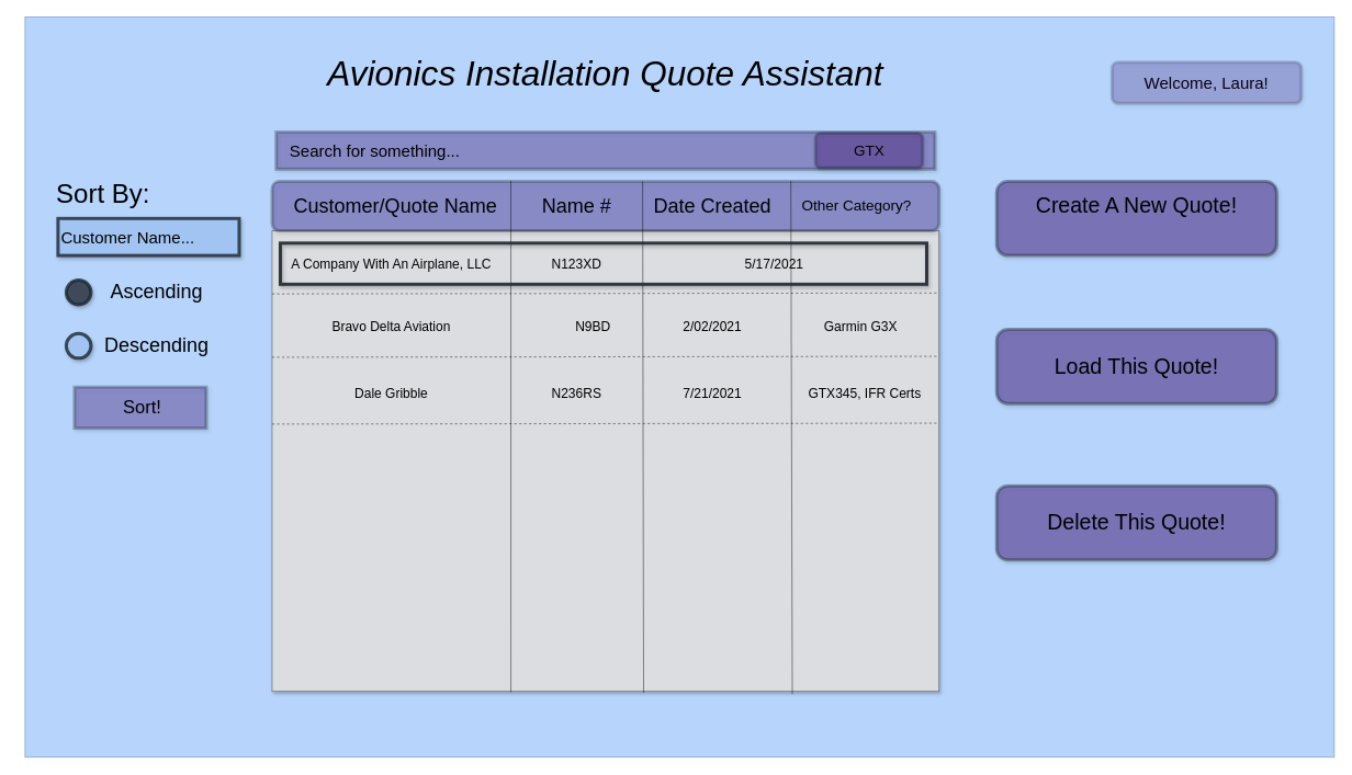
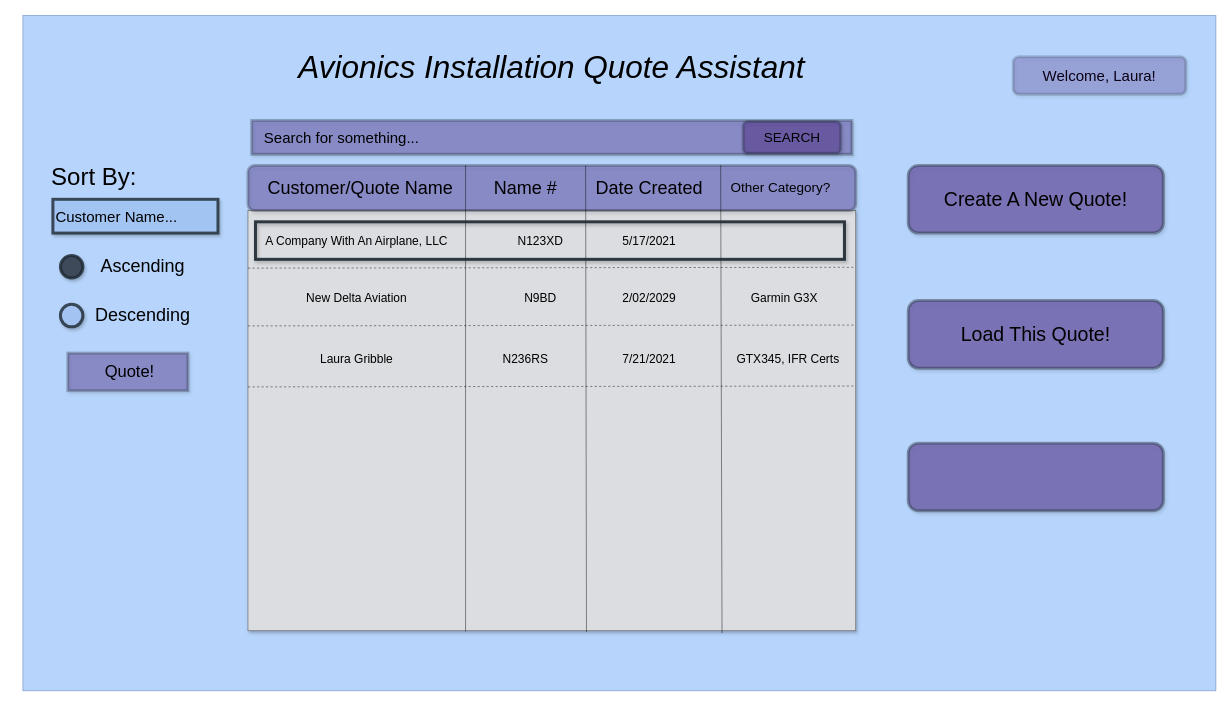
  <mxCell id="0" />
  <mxCell id="1" parent="0" />
  <mxCell id="2" value="" style="rounded=0;whiteSpace=wrap;html=1;flipH=1;strokeColor=#6c8ebf;opacity=80;fillColor=#A6CBFC;" parent="1" vertex="1"><mxGeometry x="30" y="20" width="1590" height="900" as="geometry" /></mxCell>
  <mxCell id="3" value="" style="rounded=0;whiteSpace=wrap;html=1;strokeColor=#666666;glass=0;sketch=0;shadow=1;opacity=90;fillColor=#E3E3E3;" parent="1" vertex="1"><mxGeometry x="330" y="280" width="810" height="560" as="geometry" /></mxCell>
  <mxCell id="4" value="" style="rounded=1;whiteSpace=wrap;html=1;fontColor=#ffffff;fillColor=#380070;shadow=1;opacity=30;strokeWidth=4;strokeColor=#1C2730;" parent="1" vertex="1"><mxGeometry x="330" y="220" width="810" height="60" as="geometry" /></mxCell>
  <mxCell id="5" value="&lt;div style=&quot;font-size: 24px&quot;&gt;&lt;font style=&quot;font-size: 24px&quot;&gt;Customer/Quote Name&lt;/font&gt;&lt;/div&gt;" style="text;html=1;strokeColor=none;fillColor=none;align=center;verticalAlign=middle;whiteSpace=wrap;rounded=0;shadow=1;glass=0;sketch=0;opacity=30;" parent="1" vertex="1"><mxGeometry x="340" y="230" width="280" height="40" as="geometry" /></mxCell>
  <mxCell id="6" value="" style="endArrow=none;html=1;entryX=0.358;entryY=-0.013;entryDx=0;entryDy=0;entryPerimeter=0;opacity=60;" parent="1" target="4" edge="1"><mxGeometry width="50" height="50" relative="1" as="geometry"><mxPoint x="620" y="841" as="sourcePoint" /><mxPoint x="660" y="320" as="targetPoint" /></mxGeometry></mxCell>
  <mxCell id="7" value="&lt;font style=&quot;font-size: 24px&quot;&gt;Name #&lt;/font&gt;" style="text;html=1;strokeColor=none;fillColor=none;align=center;verticalAlign=middle;whiteSpace=wrap;rounded=0;shadow=1;glass=0;sketch=0;opacity=30;" parent="1" vertex="1"><mxGeometry x="650" y="235" width="100" height="30" as="geometry" /></mxCell>
  <mxCell id="8" value="" style="endArrow=none;html=1;entryX=0.358;entryY=-0.013;entryDx=0;entryDy=0;entryPerimeter=0;opacity=60;exitX=0.557;exitY=1.003;exitDx=0;exitDy=0;exitPerimeter=0;" parent="1" source="3" edge="1"><mxGeometry width="50" height="50" relative="1" as="geometry"><mxPoint x="780.02" y="280.78" as="sourcePoint" /><mxPoint x="780" y="220" as="targetPoint" /></mxGeometry></mxCell>
  <mxCell id="9" value="&lt;font style=&quot;font-size: 24px&quot;&gt;Date Created&lt;/font&gt;" style="text;html=1;strokeColor=none;fillColor=none;align=center;verticalAlign=middle;whiteSpace=wrap;rounded=0;shadow=1;glass=0;sketch=0;opacity=30;" parent="1" vertex="1"><mxGeometry x="790" y="230" width="150" height="40" as="geometry" /></mxCell>
  <mxCell id="10" value="" style="endArrow=none;html=1;entryX=0.358;entryY=-0.013;entryDx=0;entryDy=0;entryPerimeter=0;opacity=60;exitX=0.78;exitY=1.006;exitDx=0;exitDy=0;exitPerimeter=0;" parent="1" source="3" edge="1"><mxGeometry width="50" height="50" relative="1" as="geometry"><mxPoint x="960.02" y="280" as="sourcePoint" /><mxPoint x="960" y="219.22" as="targetPoint" /></mxGeometry></mxCell>
  <mxCell id="11" value="&lt;font style=&quot;font-size: 18px&quot;&gt;Other Category?&lt;br&gt;&lt;/font&gt;" style="text;html=1;strokeColor=none;fillColor=none;align=center;verticalAlign=middle;whiteSpace=wrap;rounded=0;shadow=1;glass=0;sketch=0;opacity=30;" parent="1" vertex="1"><mxGeometry x="970" y="230" width="140" height="40" as="geometry" /></mxCell>
  <mxCell id="12" value="" style="rounded=0;whiteSpace=wrap;html=1;shadow=1;glass=0;sketch=0;strokeColor=#1C2730;strokeWidth=4;fillColor=#A6CBFC;gradientColor=none;opacity=80;" parent="1" vertex="1"><mxGeometry x="70" y="265" width="220" height="45" as="geometry" /></mxCell>
  <mxCell id="13" value="&lt;font style=&quot;font-size: 32px&quot;&gt;Sort By:&lt;br&gt;&lt;/font&gt;" style="text;html=1;strokeColor=none;fillColor=none;align=center;verticalAlign=middle;whiteSpace=wrap;rounded=0;shadow=1;glass=0;sketch=0;opacity=80;" parent="1" vertex="1"><mxGeometry x="20" y="205" width="210" height="60" as="geometry" /></mxCell>
  <mxCell id="14" value="&lt;font style=&quot;font-size: 20px&quot;&gt;Customer Name...&lt;/font&gt;" style="text;html=1;strokeColor=none;fillColor=none;align=center;verticalAlign=middle;whiteSpace=wrap;rounded=0;shadow=1;glass=0;sketch=0;opacity=80;" parent="1" vertex="1"><mxGeometry x="70" y="265" width="170" height="45" as="geometry" /></mxCell>
  <mxCell id="15" value="" style="ellipse;whiteSpace=wrap;html=1;aspect=fixed;rounded=0;shadow=1;glass=0;sketch=0;strokeColor=#1C2730;strokeWidth=4;gradientColor=none;opacity=80;fillColor=#28313D;" parent="1" vertex="1"><mxGeometry x="80" y="340" width="30" height="30" as="geometry" /></mxCell>
  <mxCell id="16" value="&lt;font style=&quot;font-size: 24px&quot;&gt;Ascending&lt;/font&gt;" style="text;html=1;strokeColor=none;fillColor=none;align=center;verticalAlign=middle;whiteSpace=wrap;rounded=0;shadow=1;glass=0;sketch=0;opacity=80;" parent="1" vertex="1"><mxGeometry x="120" y="335" width="140" height="40" as="geometry" /></mxCell>
  <mxCell id="17" value="" style="ellipse;whiteSpace=wrap;html=1;aspect=fixed;rounded=0;shadow=1;glass=0;sketch=0;strokeColor=#1C2730;strokeWidth=4;fillColor=#A6CBFC;gradientColor=none;opacity=80;" parent="1" vertex="1"><mxGeometry x="80" y="405" width="30" height="30" as="geometry" /></mxCell>
  <mxCell id="18" value="&lt;div style=&quot;font-size: 24px&quot;&gt;&lt;font style=&quot;font-size: 24px&quot;&gt;Descending&lt;/font&gt;&lt;/div&gt;" style="text;html=1;strokeColor=none;fillColor=none;align=center;verticalAlign=middle;whiteSpace=wrap;rounded=0;shadow=1;glass=0;sketch=0;opacity=80;" parent="1" vertex="1"><mxGeometry x="120" y="400" width="140" height="40" as="geometry" /></mxCell>
  <mxCell id="19" value="" style="rounded=0;whiteSpace=wrap;html=1;shadow=1;glass=0;sketch=0;strokeColor=#1C2730;strokeWidth=4;gradientColor=none;opacity=30;fillColor=#380070;" parent="1" vertex="1"><mxGeometry x="90" y="470" width="160" height="50" as="geometry" /></mxCell>
- <mxCell id="20" value="&lt;font style=&quot;font-size: 22px&quot;&gt;Sort!&lt;/font&gt;" style="text;html=1;strokeColor=none;fillColor=none;align=center;verticalAlign=middle;whiteSpace=wrap;rounded=0;shadow=1;glass=0;sketch=0;opacity=30;" parent="1" vertex="1"><mxGeometry x="105" y="475" width="135" height="40" as="geometry" /></mxCell>
+ <mxCell id="20" value="&lt;font style=&quot;font-size: 22px&quot;&gt;Quote!&lt;/font&gt;" style="text;html=1;strokeColor=none;fillColor=none;align=center;verticalAlign=middle;whiteSpace=wrap;rounded=0;shadow=1;glass=0;sketch=0;opacity=30;" parent="1" vertex="1"><mxGeometry x="105" y="475" width="135" height="40" as="geometry" /></mxCell>
  <mxCell id="21" value="&lt;font style=&quot;font-size: 16px&quot;&gt;A Company With An Airplane, LLC&lt;br&gt;&lt;/font&gt;" style="text;html=1;strokeColor=none;fillColor=none;align=center;verticalAlign=middle;whiteSpace=wrap;rounded=0;shadow=1;glass=0;sketch=0;opacity=30;" parent="1" vertex="1"><mxGeometry x="340" y="290" width="270" height="60" as="geometry" /></mxCell>
- <mxCell id="22" value="&lt;font style=&quot;font-size: 16px&quot;&gt;N123XD&lt;/font&gt;" style="text;html=1;strokeColor=none;fillColor=none;align=center;verticalAlign=middle;whiteSpace=wrap;rounded=0;shadow=1;glass=0;sketch=0;opacity=30;" parent="1" vertex="1"><mxGeometry x="635" y="300" width="130" height="40" as="geometry" /></mxCell>
- <mxCell id="23" value="&lt;font style=&quot;font-size: 16px&quot;&gt;5/17/2021&lt;/font&gt;" style="text;html=1;strokeColor=none;fillColor=none;align=center;verticalAlign=middle;whiteSpace=wrap;rounded=0;shadow=1;glass=0;sketch=0;opacity=30;" parent="1" vertex="1"><mxGeometry x="875" y="300" width="130" height="40" as="geometry" /></mxCell>
+ <mxCell id="22" value="&lt;font style=&quot;font-size: 16px&quot;&gt;N123XD&lt;/font&gt;" style="text;html=1;strokeColor=none;fillColor=none;align=center;verticalAlign=middle;whiteSpace=wrap;rounded=0;shadow=1;glass=0;sketch=0;opacity=30;" parent="1" vertex="1"><mxGeometry x="655" y="300" width="130" height="40" as="geometry" /></mxCell>
+ <mxCell id="23" value="&lt;font style=&quot;font-size: 16px&quot;&gt;5/17/2021&lt;/font&gt;" style="text;html=1;strokeColor=none;fillColor=none;align=center;verticalAlign=middle;whiteSpace=wrap;rounded=0;shadow=1;glass=0;sketch=0;opacity=30;" parent="1" vertex="1"><mxGeometry x="800" y="300" width="130" height="40" as="geometry" /></mxCell>
  <mxCell id="24" value="" style="endArrow=none;dashed=1;html=1;fillColor=#696969;opacity=60;exitX=0;exitY=0.137;exitDx=0;exitDy=0;exitPerimeter=0;entryX=1;entryY=0.135;entryDx=0;entryDy=0;entryPerimeter=0;" parent="1" source="3" target="3" edge="1"><mxGeometry width="50" height="50" relative="1" as="geometry"><mxPoint x="680" y="480" as="sourcePoint" /><mxPoint x="730" y="430" as="targetPoint" /></mxGeometry></mxCell>
- <mxCell id="25" value="&lt;font style=&quot;font-size: 16px&quot;&gt;Bravo Delta Aviation&lt;br&gt;&lt;/font&gt;" style="text;html=1;strokeColor=none;fillColor=none;align=center;verticalAlign=middle;whiteSpace=wrap;rounded=0;shadow=1;glass=0;sketch=0;opacity=30;" parent="1" vertex="1"><mxGeometry x="340" y="367" width="270" height="60" as="geometry" /></mxCell>
+ <mxCell id="25" value="&lt;font style=&quot;font-size: 16px&quot;&gt;New Delta Aviation&lt;br&gt;&lt;/font&gt;" style="text;html=1;strokeColor=none;fillColor=none;align=center;verticalAlign=middle;whiteSpace=wrap;rounded=0;shadow=1;glass=0;sketch=0;opacity=30;" parent="1" vertex="1"><mxGeometry x="340" y="367" width="270" height="60" as="geometry" /></mxCell>
  <mxCell id="26" value="&lt;font style=&quot;font-size: 16px&quot;&gt;N9BD&lt;/font&gt;" style="text;html=1;strokeColor=none;fillColor=none;align=center;verticalAlign=middle;whiteSpace=wrap;rounded=0;shadow=1;glass=0;sketch=0;opacity=30;" parent="1" vertex="1"><mxGeometry x="655" y="377" width="130" height="40" as="geometry" /></mxCell>
- <mxCell id="27" value="&lt;font style=&quot;font-size: 16px&quot;&gt;2/02/2021&lt;/font&gt;" style="text;html=1;strokeColor=none;fillColor=none;align=center;verticalAlign=middle;whiteSpace=wrap;rounded=0;shadow=1;glass=0;sketch=0;opacity=30;" parent="1" vertex="1"><mxGeometry x="800" y="377" width="130" height="40" as="geometry" /></mxCell>
+ <mxCell id="27" value="&lt;font style=&quot;font-size: 16px&quot;&gt;2/02/2029&lt;/font&gt;" style="text;html=1;strokeColor=none;fillColor=none;align=center;verticalAlign=middle;whiteSpace=wrap;rounded=0;shadow=1;glass=0;sketch=0;opacity=30;" parent="1" vertex="1"><mxGeometry x="800" y="377" width="130" height="40" as="geometry" /></mxCell>
  <mxCell id="28" value="&lt;font style=&quot;font-size: 16px&quot;&gt;Garmin G3X&lt;br&gt;&lt;/font&gt;" style="text;html=1;strokeColor=none;fillColor=none;align=center;verticalAlign=middle;whiteSpace=wrap;rounded=0;shadow=1;glass=0;sketch=0;opacity=30;" parent="1" vertex="1"><mxGeometry x="980" y="377" width="130" height="40" as="geometry" /></mxCell>
  <mxCell id="29" value="" style="endArrow=none;dashed=1;html=1;fillColor=#696969;opacity=60;exitX=0;exitY=0.137;exitDx=0;exitDy=0;exitPerimeter=0;entryX=1;entryY=0.135;entryDx=0;entryDy=0;entryPerimeter=0;" parent="1" edge="1"><mxGeometry width="50" height="50" relative="1" as="geometry"><mxPoint x="330" y="433.72" as="sourcePoint" /><mxPoint x="1140" y="432.6" as="targetPoint" /></mxGeometry></mxCell>
- <mxCell id="30" value="&lt;font style=&quot;font-size: 16px&quot;&gt;Dale Gribble&lt;br&gt;&lt;/font&gt;" style="text;html=1;strokeColor=none;fillColor=none;align=center;verticalAlign=middle;whiteSpace=wrap;rounded=0;shadow=1;glass=0;sketch=0;opacity=30;" parent="1" vertex="1"><mxGeometry x="340" y="448.28" width="270" height="60" as="geometry" /></mxCell>
+ <mxCell id="30" value="&lt;font style=&quot;font-size: 16px&quot;&gt;Laura Gribble&lt;br&gt;&lt;/font&gt;" style="text;html=1;strokeColor=none;fillColor=none;align=center;verticalAlign=middle;whiteSpace=wrap;rounded=0;shadow=1;glass=0;sketch=0;opacity=30;" parent="1" vertex="1"><mxGeometry x="340" y="448.28" width="270" height="60" as="geometry" /></mxCell>
  <mxCell id="31" value="&lt;font style=&quot;font-size: 16px&quot;&gt;N236RS&lt;/font&gt;" style="text;html=1;strokeColor=none;fillColor=none;align=center;verticalAlign=middle;whiteSpace=wrap;rounded=0;shadow=1;glass=0;sketch=0;opacity=30;" parent="1" vertex="1"><mxGeometry x="635" y="458.28" width="130" height="40" as="geometry" /></mxCell>
  <mxCell id="32" value="&lt;font style=&quot;font-size: 16px&quot;&gt;7/21/2021&lt;/font&gt;" style="text;html=1;strokeColor=none;fillColor=none;align=center;verticalAlign=middle;whiteSpace=wrap;rounded=0;shadow=1;glass=0;sketch=0;opacity=30;" parent="1" vertex="1"><mxGeometry x="800" y="458.28" width="130" height="40" as="geometry" /></mxCell>
  <mxCell id="33" value="&lt;font style=&quot;font-size: 16px&quot;&gt;GTX345, IFR Certs&lt;br&gt;&lt;/font&gt;" style="text;html=1;strokeColor=none;fillColor=none;align=center;verticalAlign=middle;whiteSpace=wrap;rounded=0;shadow=1;glass=0;sketch=0;opacity=30;" parent="1" vertex="1"><mxGeometry x="980" y="458.28" width="140" height="40" as="geometry" /></mxCell>
  <mxCell id="34" value="" style="endArrow=none;dashed=1;html=1;fillColor=#696969;opacity=60;exitX=0;exitY=0.137;exitDx=0;exitDy=0;exitPerimeter=0;entryX=1;entryY=0.135;entryDx=0;entryDy=0;entryPerimeter=0;" parent="1" edge="1"><mxGeometry width="50" height="50" relative="1" as="geometry"><mxPoint x="330" y="515" as="sourcePoint" /><mxPoint x="1140" y="513.88" as="targetPoint" /></mxGeometry></mxCell>
  <mxCell id="35" value="&lt;i&gt;&lt;font style=&quot;font-size: 42px&quot;&gt;Avionics Installation Quote Assistant&lt;br&gt;&lt;/font&gt;&lt;/i&gt;" style="text;html=1;strokeColor=none;fillColor=none;align=center;verticalAlign=middle;whiteSpace=wrap;rounded=0;shadow=1;glass=0;sketch=0;opacity=30;" parent="1" vertex="1"><mxGeometry x="350" y="50" width="770" height="80" as="geometry" /></mxCell>
  <mxCell id="36" value="" style="rounded=0;whiteSpace=wrap;html=1;shadow=1;glass=0;sketch=0;strokeColor=#1C2730;strokeWidth=4;fillColor=#380070;gradientColor=none;opacity=30;" parent="1" vertex="1"><mxGeometry x="335" y="160" width="800" height="45" as="geometry" /></mxCell>
  <mxCell id="37" value="&lt;font style=&quot;font-size: 20px&quot;&gt;Search for something...&lt;/font&gt;" style="text;html=1;strokeColor=none;fillColor=none;align=center;verticalAlign=middle;whiteSpace=wrap;rounded=0;shadow=1;glass=0;sketch=0;opacity=30;" parent="1" vertex="1"><mxGeometry x="340" y="171.25" width="230" height="22.5" as="geometry" /></mxCell>
  <mxCell id="38" value="" style="rounded=1;whiteSpace=wrap;html=1;shadow=1;glass=0;sketch=0;strokeColor=#1C2730;strokeWidth=4;fillColor=#380070;gradientColor=none;opacity=30;" parent="1" vertex="1"><mxGeometry x="990" y="161.25" width="130" height="42.5" as="geometry" /></mxCell>
- <mxCell id="39" value="&lt;font style=&quot;font-size: 18px&quot;&gt;GTX&lt;/font&gt;" style="text;html=1;strokeColor=none;fillColor=none;align=center;verticalAlign=middle;whiteSpace=wrap;rounded=0;shadow=1;glass=0;sketch=0;opacity=30;" parent="1" vertex="1"><mxGeometry x="1012.5" y="157.5" width="85" height="50" as="geometry" /></mxCell>
+ <mxCell id="39" value="&lt;font style=&quot;font-size: 18px&quot;&gt;SEARCH&lt;/font&gt;" style="text;html=1;strokeColor=none;fillColor=none;align=center;verticalAlign=middle;whiteSpace=wrap;rounded=0;shadow=1;glass=0;sketch=0;opacity=30;" parent="1" vertex="1"><mxGeometry x="1012.5" y="157.5" width="85" height="50" as="geometry" /></mxCell>
  <mxCell id="40" value="" style="rounded=0;whiteSpace=wrap;html=1;shadow=1;glass=0;sketch=0;strokeColor=#1C2730;strokeWidth=4;gradientColor=none;opacity=90;fillColor=none;" parent="1" vertex="1"><mxGeometry x="340" y="295" width="785" height="50" as="geometry" /></mxCell>
  <mxCell id="41" value="" style="rounded=1;whiteSpace=wrap;html=1;shadow=1;glass=0;sketch=0;strokeColor=#1C2730;strokeWidth=4;gradientColor=none;opacity=40;fillColor=#380070;" parent="1" vertex="1"><mxGeometry x="1210" y="400" width="340" height="90" as="geometry" /></mxCell>
  <mxCell id="42" value="&lt;font style=&quot;font-size: 26px&quot;&gt;Load This Quote!&lt;br&gt;&lt;/font&gt;" style="text;html=1;strokeColor=none;fillColor=none;align=center;verticalAlign=middle;whiteSpace=wrap;rounded=0;shadow=1;glass=0;sketch=0;opacity=40;" parent="1" vertex="1"><mxGeometry x="1240" y="420" width="280" height="50" as="geometry" /></mxCell>
  <mxCell id="43" value="" style="rounded=1;whiteSpace=wrap;html=1;shadow=1;glass=0;sketch=0;strokeColor=#1C2730;strokeWidth=4;gradientColor=none;opacity=40;fillColor=#380070;" parent="1" vertex="1"><mxGeometry x="1210" y="590" width="340" height="90" as="geometry" /></mxCell>
- <mxCell id="44" value="&lt;font style=&quot;font-size: 26px&quot;&gt;Delete This Quote!&lt;br&gt;&lt;/font&gt;" style="text;html=1;strokeColor=none;fillColor=none;align=center;verticalAlign=middle;whiteSpace=wrap;rounded=0;shadow=1;glass=0;sketch=0;opacity=40;" parent="1" vertex="1"><mxGeometry x="1240" y="610" width="280" height="50" as="geometry" /></mxCell>
  <mxCell id="45" value="&lt;font style=&quot;font-size: 20px&quot;&gt;Welcome, Laura!&lt;br&gt;&lt;/font&gt;" style="text;html=1;strokeColor=none;fillColor=none;align=center;verticalAlign=middle;whiteSpace=wrap;rounded=0;shadow=1;glass=0;sketch=0;opacity=40;" parent="1" vertex="1"><mxGeometry x="1375" y="60" width="180" height="80" as="geometry" /></mxCell>
  <mxCell id="46" value="" style="rounded=1;whiteSpace=wrap;html=1;shadow=1;glass=0;sketch=0;strokeColor=#1C2730;strokeWidth=4;fillColor=#380070;gradientColor=none;opacity=20;" parent="1" vertex="1"><mxGeometry x="1350" y="75" width="230" height="50" as="geometry" /></mxCell>
  <mxCell id="47" value="" style="rounded=1;whiteSpace=wrap;html=1;shadow=1;glass=0;sketch=0;strokeColor=#1C2730;strokeWidth=4;gradientColor=none;opacity=40;fillColor=#380070;" vertex="1" parent="1"><mxGeometry x="1210" y="220" width="340" height="90" as="geometry" /></mxCell>
- <mxCell id="48" value="&lt;font style=&quot;font-size: 26px&quot;&gt;Create A New Quote!&lt;br&gt;&lt;/font&gt;" style="text;html=1;strokeColor=none;fillColor=none;align=center;verticalAlign=middle;whiteSpace=wrap;rounded=0;shadow=1;glass=0;sketch=0;opacity=40;" vertex="1" parent="1"><mxGeometry x="1240" y="225" width="280" height="50" as="geometry" /></mxCell>
+ <mxCell id="48" value="&lt;font style=&quot;font-size: 26px&quot;&gt;Create A New Quote!&lt;br&gt;&lt;/font&gt;" style="text;html=1;strokeColor=none;fillColor=none;align=center;verticalAlign=middle;whiteSpace=wrap;rounded=0;shadow=1;glass=0;sketch=0;opacity=40;" vertex="1" parent="1"><mxGeometry x="1240" y="240" width="280" height="50" as="geometry" /></mxCell>
